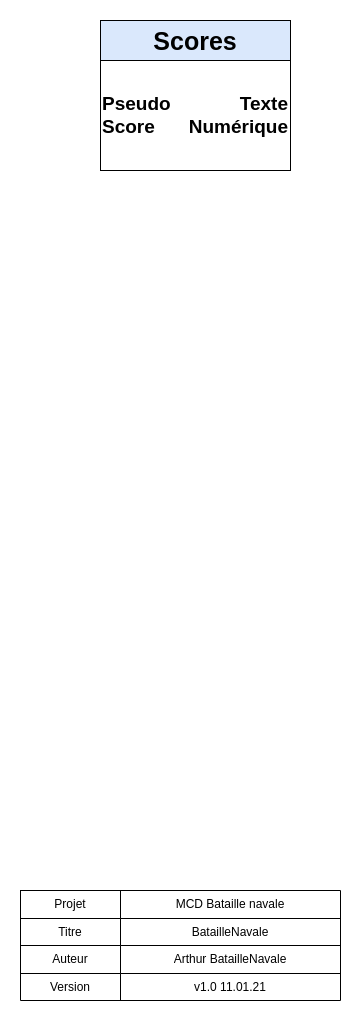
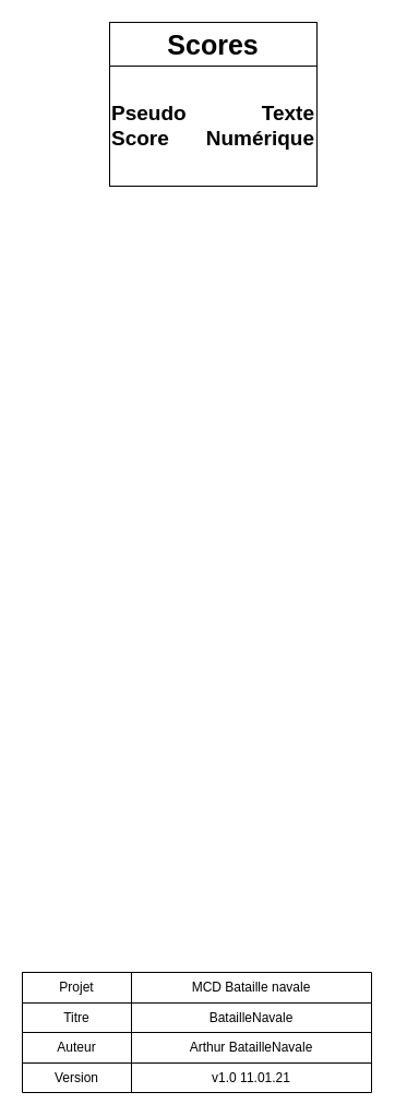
  <mxCell id="0" />
  <mxCell id="1" parent="0" />
  <mxCell id="2" value="" style="rounded=0;whiteSpace=wrap;html=1;" vertex="1" parent="1"><mxGeometry x="100" y="20" width="190" height="150" as="geometry" /></mxCell>
  <mxCell id="3" value="" style="shape=table;html=1;whiteSpace=wrap;startSize=0;container=1;collapsible=0;childLayout=tableLayout;" vertex="1" parent="1"><mxGeometry x="20" y="890" width="320" height="110" as="geometry" /></mxCell>
  <mxCell id="4" value="" style="shape=partialRectangle;html=1;whiteSpace=wrap;collapsible=0;dropTarget=0;pointerEvents=0;fillColor=none;top=0;left=0;bottom=0;right=0;points=[[0,0.5],[1,0.5]];portConstraint=eastwest;" vertex="1" parent="3"><mxGeometry width="320" height="28" as="geometry" /></mxCell>
  <mxCell id="5" value="Projet" style="shape=partialRectangle;html=1;whiteSpace=wrap;connectable=0;overflow=hidden;fillColor=none;top=0;left=0;bottom=0;right=0;" vertex="1" parent="4"><mxGeometry width="100" height="28" as="geometry" /></mxCell>
  <mxCell id="6" value="MCD Bataille navale" style="shape=partialRectangle;html=1;whiteSpace=wrap;connectable=0;overflow=hidden;fillColor=none;top=0;left=0;bottom=0;right=0;" vertex="1" parent="4"><mxGeometry x="100" width="220" height="28" as="geometry" /></mxCell>
  <mxCell id="7" value="" style="shape=partialRectangle;html=1;whiteSpace=wrap;collapsible=0;dropTarget=0;pointerEvents=0;fillColor=none;top=0;left=0;bottom=0;right=0;points=[[0,0.5],[1,0.5]];portConstraint=eastwest;" vertex="1" parent="3"><mxGeometry y="28" width="320" height="27" as="geometry" /></mxCell>
  <mxCell id="8" value="Titre" style="shape=partialRectangle;html=1;whiteSpace=wrap;connectable=0;overflow=hidden;fillColor=none;top=0;left=0;bottom=0;right=0;" vertex="1" parent="7"><mxGeometry width="100" height="27" as="geometry" /></mxCell>
  <mxCell id="9" value="BatailleNavale" style="shape=partialRectangle;html=1;whiteSpace=wrap;connectable=0;overflow=hidden;fillColor=none;top=0;left=0;bottom=0;right=0;" vertex="1" parent="7"><mxGeometry x="100" width="220" height="27" as="geometry" /></mxCell>
  <mxCell id="10" value="" style="shape=partialRectangle;html=1;whiteSpace=wrap;collapsible=0;dropTarget=0;pointerEvents=0;fillColor=none;top=0;left=0;bottom=0;right=0;points=[[0,0.5],[1,0.5]];portConstraint=eastwest;" vertex="1" parent="3"><mxGeometry y="55" width="320" height="28" as="geometry" /></mxCell>
  <mxCell id="11" value="Auteur" style="shape=partialRectangle;html=1;whiteSpace=wrap;connectable=0;overflow=hidden;fillColor=none;top=0;left=0;bottom=0;right=0;" vertex="1" parent="10"><mxGeometry width="100" height="28" as="geometry" /></mxCell>
  <mxCell id="12" value="Arthur BatailleNavale" style="shape=partialRectangle;html=1;whiteSpace=wrap;connectable=0;overflow=hidden;fillColor=none;top=0;left=0;bottom=0;right=0;" vertex="1" parent="10"><mxGeometry x="100" width="220" height="28" as="geometry" /></mxCell>
  <mxCell id="13" value="" style="shape=partialRectangle;html=1;whiteSpace=wrap;collapsible=0;dropTarget=0;pointerEvents=0;fillColor=none;top=0;left=0;bottom=0;right=0;points=[[0,0.5],[1,0.5]];portConstraint=eastwest;" vertex="1" parent="3"><mxGeometry y="83" width="320" height="27" as="geometry" /></mxCell>
  <mxCell id="14" value="Version" style="shape=partialRectangle;html=1;whiteSpace=wrap;connectable=0;overflow=hidden;fillColor=none;top=0;left=0;bottom=0;right=0;" vertex="1" parent="13"><mxGeometry width="100" height="27" as="geometry" /></mxCell>
  <mxCell id="15" value="v1.0 11.01.21" style="shape=partialRectangle;html=1;whiteSpace=wrap;connectable=0;overflow=hidden;fillColor=none;top=0;left=0;bottom=0;right=0;" vertex="1" parent="13"><mxGeometry x="100" width="220" height="27" as="geometry" /></mxCell>
- <mxCell id="16" value="&lt;b&gt;&lt;font style=&quot;font-size: 25px&quot;&gt;Scores&lt;br&gt;&lt;/font&gt;&lt;/b&gt;" style="rounded=0;whiteSpace=wrap;html=1;fillColor=#dae8fc;" vertex="1" parent="1"><mxGeometry x="100" y="20" width="190" height="40" as="geometry" /></mxCell>
+ <mxCell id="16" value="&lt;b&gt;&lt;font style=&quot;font-size: 25px&quot;&gt;Scores&lt;br&gt;&lt;/font&gt;&lt;/b&gt;" style="rounded=0;whiteSpace=wrap;html=1;" vertex="1" parent="1"><mxGeometry x="100" y="20" width="190" height="40" as="geometry" /></mxCell>
  <mxCell id="17" value="&lt;b style=&quot;font-size: 19px&quot;&gt;Pseudo&lt;br&gt;Score&lt;/b&gt;" style="text;html=1;strokeColor=none;fillColor=none;align=left;verticalAlign=middle;whiteSpace=wrap;rounded=0;" vertex="1" parent="1"><mxGeometry x="100" y="60" width="90" height="110" as="geometry" /></mxCell>
  <mxCell id="18" value="&lt;b style=&quot;font-size: 19px&quot;&gt;Texte&lt;br&gt;Numérique&lt;br&gt;&lt;/b&gt;" style="text;html=1;strokeColor=none;fillColor=none;align=right;verticalAlign=middle;whiteSpace=wrap;rounded=0;" vertex="1" parent="1"><mxGeometry x="200" y="60" width="90" height="110" as="geometry" /></mxCell>
